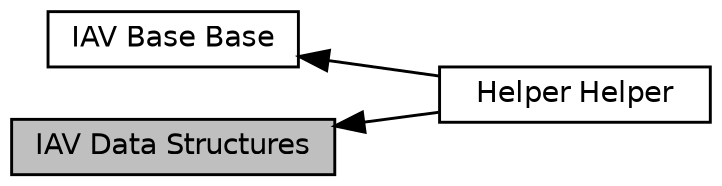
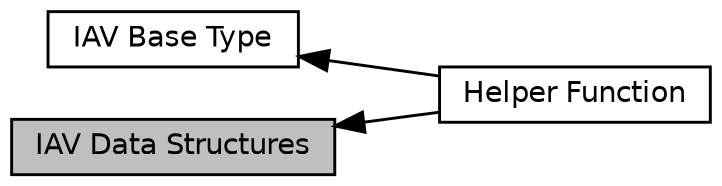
  digraph {
    fontname="DejaVu Sans"
    rankdir=LR
    node [color=black fontname="DejaVu Sans" fontsize=10 shape=box]
    edge [dir=back fontname="DejaVu Sans" fontsize=10 labelfontname=Helvetica labelfontsize=10 shape=plaintext style=solid]
-   n1 [height=0.2 label="Helper Helper" width=0.4]
-   n2 [height=0.2 label="IAV Base Base" width=0.4]
+   n1 [height=0.2 label="Helper Function" width=0.4]
+   n2 [height=0.2 label="IAV Base Type" width=0.4]
    n3 [fillcolor=grey75 fontcolor=black height=0.2 label="IAV Data Structures" style=filled width=0.4]
    n2 -> n1
    n3 -> n1
  }
